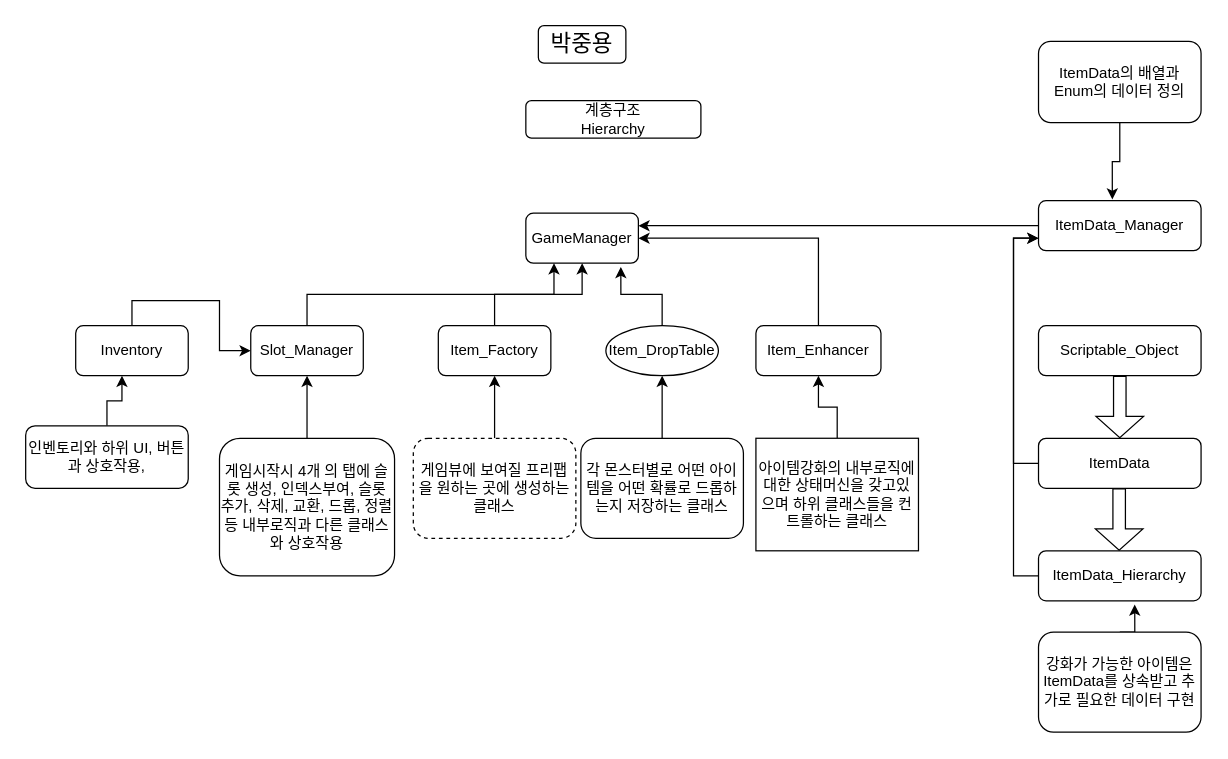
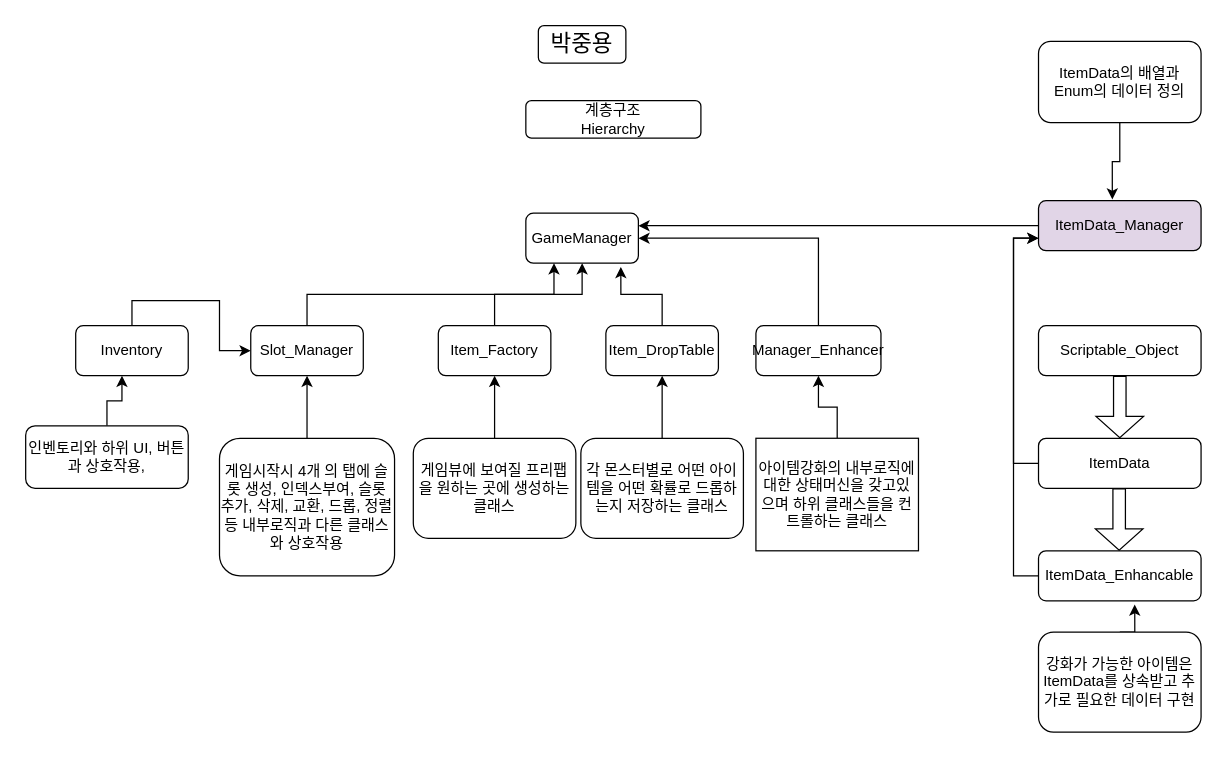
  <mxCell id="0" />
  <mxCell id="1" parent="0" />
  <mxCell id="2" value="&lt;font style=&quot;font-size: 18px;&quot;&gt;박중용&lt;/font&gt;" style="rounded=1;whiteSpace=wrap;html=1;" vertex="1" parent="1"><mxGeometry x="430" y="20" width="70" height="30" as="geometry" /></mxCell>
  <mxCell id="3" value="계층구조&lt;br&gt;Hierarchy" style="rounded=1;whiteSpace=wrap;html=1;" vertex="1" parent="1"><mxGeometry x="420" y="80" width="140" height="30" as="geometry" /></mxCell>
  <mxCell id="4" value="GameManager" style="rounded=1;whiteSpace=wrap;html=1;" vertex="1" parent="1"><mxGeometry x="420" y="170" width="90" height="40" as="geometry" /></mxCell>
  <mxCell id="5" style="edgeStyle=orthogonalEdgeStyle;rounded=0;orthogonalLoop=1;jettySize=auto;html=1;exitX=0.5;exitY=0;exitDx=0;exitDy=0;" edge="1" parent="1" source="6" target="8"><mxGeometry relative="1" as="geometry" /></mxCell>
  <mxCell id="6" value="Inventory" style="rounded=1;whiteSpace=wrap;html=1;" vertex="1" parent="1"><mxGeometry x="60" y="260" width="90" height="40" as="geometry" /></mxCell>
  <mxCell id="7" style="edgeStyle=orthogonalEdgeStyle;rounded=0;orthogonalLoop=1;jettySize=auto;html=1;exitX=0.5;exitY=0;exitDx=0;exitDy=0;entryX=0.25;entryY=1;entryDx=0;entryDy=0;" edge="1" parent="1" source="8" target="4"><mxGeometry relative="1" as="geometry" /></mxCell>
  <mxCell id="8" value="Slot_Manager" style="rounded=1;whiteSpace=wrap;html=1;" vertex="1" parent="1"><mxGeometry x="200" y="260" width="90" height="40" as="geometry" /></mxCell>
  <mxCell id="9" style="edgeStyle=orthogonalEdgeStyle;rounded=0;orthogonalLoop=1;jettySize=auto;html=1;exitX=0.5;exitY=0;exitDx=0;exitDy=0;entryX=0.5;entryY=1;entryDx=0;entryDy=0;" edge="1" parent="1" source="10" target="4"><mxGeometry relative="1" as="geometry" /></mxCell>
  <mxCell id="10" value="Item_Factory" style="rounded=1;whiteSpace=wrap;html=1;" vertex="1" parent="1"><mxGeometry x="350" y="260" width="90" height="40" as="geometry" /></mxCell>
  <mxCell id="11" style="edgeStyle=orthogonalEdgeStyle;rounded=0;orthogonalLoop=1;jettySize=auto;html=1;exitX=0.5;exitY=0;exitDx=0;exitDy=0;entryX=0.844;entryY=1.075;entryDx=0;entryDy=0;entryPerimeter=0;" edge="1" parent="1" source="12" target="4"><mxGeometry relative="1" as="geometry" /></mxCell>
- <mxCell id="12" value="Item_DropTable" style="ellipse;whiteSpace=wrap;html=1;" vertex="1" parent="1"><mxGeometry x="484" y="260" width="90" height="40" as="geometry" /></mxCell>
+ <mxCell id="12" value="Item_DropTable" style="rounded=1;whiteSpace=wrap;html=1;" vertex="1" parent="1"><mxGeometry x="484" y="260" width="90" height="40" as="geometry" /></mxCell>
  <mxCell id="13" style="edgeStyle=orthogonalEdgeStyle;rounded=0;orthogonalLoop=1;jettySize=auto;html=1;exitX=0.5;exitY=0;exitDx=0;exitDy=0;entryX=1;entryY=0.5;entryDx=0;entryDy=0;" edge="1" parent="1" source="14" target="4"><mxGeometry relative="1" as="geometry" /></mxCell>
- <mxCell id="14" value="Item_Enhancer" style="rounded=1;whiteSpace=wrap;html=1;" vertex="1" parent="1"><mxGeometry x="604" y="260" width="100" height="40" as="geometry" /></mxCell>
+ <mxCell id="14" value="Manager_Enhancer" style="rounded=1;whiteSpace=wrap;html=1;" vertex="1" parent="1"><mxGeometry x="604" y="260" width="100" height="40" as="geometry" /></mxCell>
  <mxCell id="15" style="edgeStyle=orthogonalEdgeStyle;rounded=0;orthogonalLoop=1;jettySize=auto;html=1;exitX=0;exitY=0.5;exitDx=0;exitDy=0;entryX=1;entryY=0.25;entryDx=0;entryDy=0;" edge="1" parent="1" source="16" target="4"><mxGeometry relative="1" as="geometry" /></mxCell>
- <mxCell id="16" value="ItemData_Manager" style="rounded=1;whiteSpace=wrap;html=1;" vertex="1" parent="1"><mxGeometry x="830" y="160" width="130" height="40" as="geometry" /></mxCell>
+ <mxCell id="16" value="ItemData_Manager" style="rounded=1;whiteSpace=wrap;html=1;fillColor=#e1d5e7;" vertex="1" parent="1"><mxGeometry x="830" y="160" width="130" height="40" as="geometry" /></mxCell>
  <mxCell id="17" value="Scriptable_Object " style="rounded=1;whiteSpace=wrap;html=1;" vertex="1" parent="1"><mxGeometry x="830" y="260" width="130" height="40" as="geometry" /></mxCell>
  <mxCell id="18" style="edgeStyle=orthogonalEdgeStyle;rounded=0;orthogonalLoop=1;jettySize=auto;html=1;exitX=0;exitY=0.5;exitDx=0;exitDy=0;entryX=0;entryY=0.75;entryDx=0;entryDy=0;" edge="1" parent="1" source="19" target="16"><mxGeometry relative="1" as="geometry" /></mxCell>
- <mxCell id="19" value="ItemData_Hierarchy" style="rounded=1;whiteSpace=wrap;html=1;" vertex="1" parent="1"><mxGeometry x="830" y="440" width="130" height="40" as="geometry" /></mxCell>
+ <mxCell id="19" value="ItemData_Enhancable" style="rounded=1;whiteSpace=wrap;html=1;" vertex="1" parent="1"><mxGeometry x="830" y="440" width="130" height="40" as="geometry" /></mxCell>
  <mxCell id="20" style="edgeStyle=orthogonalEdgeStyle;rounded=0;orthogonalLoop=1;jettySize=auto;html=1;exitX=0.5;exitY=0;exitDx=0;exitDy=0;entryX=0.592;entryY=1.075;entryDx=0;entryDy=0;entryPerimeter=0;" edge="1" parent="1" source="21" target="19"><mxGeometry relative="1" as="geometry" /></mxCell>
  <mxCell id="21" value="강화가 가능한 아이템은 ItemData를 상속받고 추가로 필요한 데이터 구현 " style="rounded=1;whiteSpace=wrap;html=1;" vertex="1" parent="1"><mxGeometry x="830" y="505" width="130" height="80" as="geometry" /></mxCell>
  <mxCell id="22" style="edgeStyle=orthogonalEdgeStyle;rounded=0;orthogonalLoop=1;jettySize=auto;html=1;exitX=0.5;exitY=1;exitDx=0;exitDy=0;entryX=0.454;entryY=-0.025;entryDx=0;entryDy=0;entryPerimeter=0;" edge="1" parent="1" source="23" target="16"><mxGeometry relative="1" as="geometry" /></mxCell>
  <mxCell id="23" value="ItemData의 배열과 Enum의 데이터 정의" style="rounded=1;whiteSpace=wrap;html=1;" vertex="1" parent="1"><mxGeometry x="830" y="32.5" width="130" height="65" as="geometry" /></mxCell>
  <mxCell id="24" style="edgeStyle=orthogonalEdgeStyle;rounded=0;orthogonalLoop=1;jettySize=auto;html=1;exitX=0;exitY=0.5;exitDx=0;exitDy=0;entryX=0;entryY=0.75;entryDx=0;entryDy=0;" edge="1" parent="1" source="25" target="16"><mxGeometry relative="1" as="geometry" /></mxCell>
  <mxCell id="25" value="ItemData" style="rounded=1;whiteSpace=wrap;html=1;" vertex="1" parent="1"><mxGeometry x="830" y="350" width="130" height="40" as="geometry" /></mxCell>
  <mxCell id="26" value="" style="shape=flexArrow;endArrow=classic;html=1;rounded=0;endWidth=27;endSize=5.32;entryX=0.5;entryY=0;entryDx=0;entryDy=0;exitX=0.5;exitY=1;exitDx=0;exitDy=0;" edge="1" parent="1" source="17" target="25"><mxGeometry width="50" height="50" relative="1" as="geometry"><mxPoint x="660" y="450" as="sourcePoint" /><mxPoint x="710" y="400" as="targetPoint" /></mxGeometry></mxCell>
  <mxCell id="27" value="" style="shape=flexArrow;endArrow=classic;html=1;rounded=0;endWidth=27;endSize=5.32;entryX=0.5;entryY=0;entryDx=0;entryDy=0;exitX=0.5;exitY=1;exitDx=0;exitDy=0;" edge="1" parent="1"><mxGeometry width="50" height="50" relative="1" as="geometry"><mxPoint x="894.5" y="390" as="sourcePoint" /><mxPoint x="894.5" y="440" as="targetPoint" /></mxGeometry></mxCell>
  <mxCell id="28" style="edgeStyle=orthogonalEdgeStyle;rounded=0;orthogonalLoop=1;jettySize=auto;html=1;exitX=0.5;exitY=0;exitDx=0;exitDy=0;entryX=0.5;entryY=1;entryDx=0;entryDy=0;" edge="1" parent="1" source="29" target="14"><mxGeometry relative="1" as="geometry" /></mxCell>
  <mxCell id="29" value="아이템강화의 내부로직에 대한 상태머신을 갖고있으며 하위 클래스들을 컨트롤하는 클래스" style="whiteSpace=wrap;html=1;rounded=0;" vertex="1" parent="1"><mxGeometry x="604" y="350" width="130" height="90" as="geometry" /></mxCell>
  <mxCell id="30" style="edgeStyle=orthogonalEdgeStyle;rounded=0;orthogonalLoop=1;jettySize=auto;html=1;exitX=0.5;exitY=0;exitDx=0;exitDy=0;entryX=0.5;entryY=1;entryDx=0;entryDy=0;" edge="1" parent="1" source="31" target="12"><mxGeometry relative="1" as="geometry" /></mxCell>
  <mxCell id="31" value="각 몬스터별로 어떤 아이템을 어떤 확률로 드롭하는지 저장하는 클래스" style="rounded=1;whiteSpace=wrap;html=1;" vertex="1" parent="1"><mxGeometry x="464" y="350" width="130" height="80" as="geometry" /></mxCell>
  <mxCell id="32" style="edgeStyle=orthogonalEdgeStyle;rounded=0;orthogonalLoop=1;jettySize=auto;html=1;exitX=0.5;exitY=0;exitDx=0;exitDy=0;entryX=0.5;entryY=1;entryDx=0;entryDy=0;" edge="1" parent="1" source="33" target="10"><mxGeometry relative="1" as="geometry" /></mxCell>
- <mxCell id="33" value="게임뷰에 보여질 프리팹을 원하는 곳에 생성하는 클래스" style="rounded=1;whiteSpace=wrap;html=1;dashed=1;" vertex="1" parent="1"><mxGeometry x="330" y="350" width="130" height="80" as="geometry" /></mxCell>
+ <mxCell id="33" value="게임뷰에 보여질 프리팹을 원하는 곳에 생성하는 클래스" style="rounded=1;whiteSpace=wrap;html=1;" vertex="1" parent="1"><mxGeometry x="330" y="350" width="130" height="80" as="geometry" /></mxCell>
  <mxCell id="34" style="edgeStyle=orthogonalEdgeStyle;rounded=0;orthogonalLoop=1;jettySize=auto;html=1;exitX=0.5;exitY=0;exitDx=0;exitDy=0;entryX=0.5;entryY=1;entryDx=0;entryDy=0;" edge="1" parent="1" source="35" target="8"><mxGeometry relative="1" as="geometry" /></mxCell>
  <mxCell id="35" value="게임시작시 4개 의 탭에 슬롯 생성, 인덱스부여, 슬롯 추가, 삭제, 교환, 드롭, 정렬 등 내부로직과 다른 클래스와 상호작용" style="rounded=1;whiteSpace=wrap;html=1;" vertex="1" parent="1"><mxGeometry x="175" y="350" width="140" height="110" as="geometry" /></mxCell>
  <mxCell id="36" style="edgeStyle=orthogonalEdgeStyle;rounded=0;orthogonalLoop=1;jettySize=auto;html=1;exitX=0.5;exitY=0;exitDx=0;exitDy=0;entryX=0.411;entryY=1;entryDx=0;entryDy=0;entryPerimeter=0;" edge="1" parent="1" source="37" target="6"><mxGeometry relative="1" as="geometry" /></mxCell>
  <mxCell id="37" value="인벤토리와 하위 UI, 버튼과 상호작용," style="rounded=1;whiteSpace=wrap;html=1;" vertex="1" parent="1"><mxGeometry x="20" y="340" width="130" height="50" as="geometry" /></mxCell>
